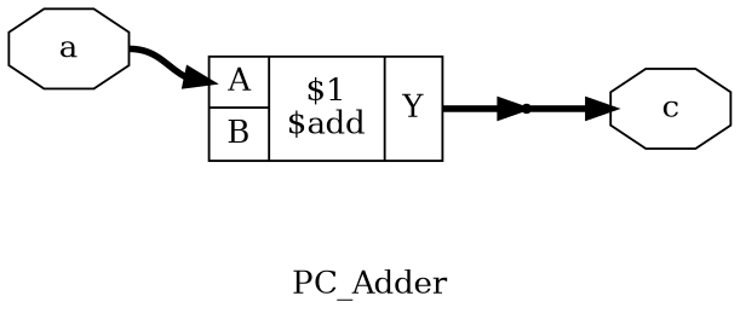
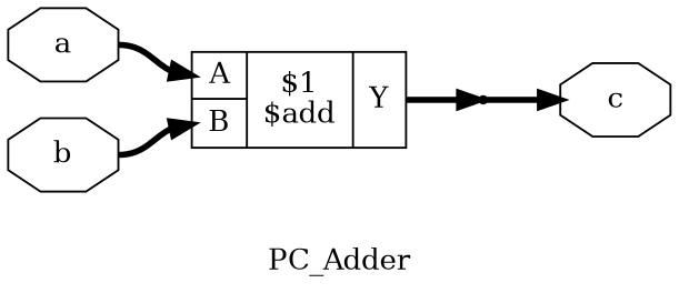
  digraph {
    label=PC_Adder
    rankdir=LR
    remincross=true
    node [color=black fontcolor=black shape=octagon]
    edge [color=black fontcolor=black headport=w style="setlinewidth(3)" tailport=e]
    n1 [label=c]
+   n2 [label=b]
    n3 [label="{{<p5> A|<p6> B}|$1\n$add|{<p7> Y}}" shape=record color="" fontcolor=""]
    n4 [label=a]
    x0 [shape=point color="" fontcolor=""]
+   n2 -> n3 [headport="p6:w"]
    n3 -> x0 [tailport="p7:e"]
    n4 -> n3 [headport="p5:w"]
    x0 -> n1
  }
